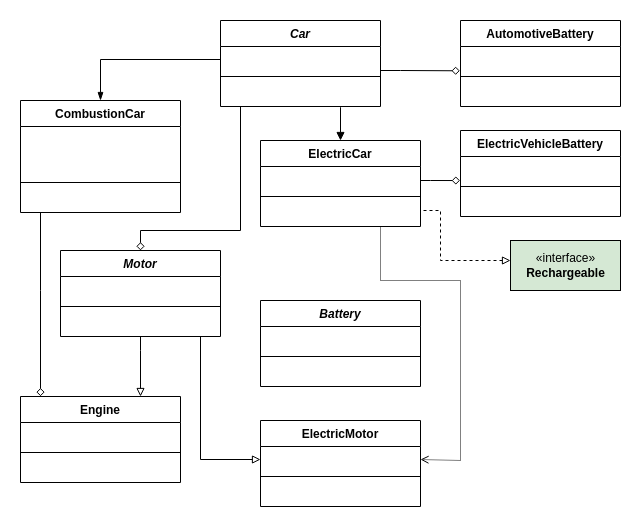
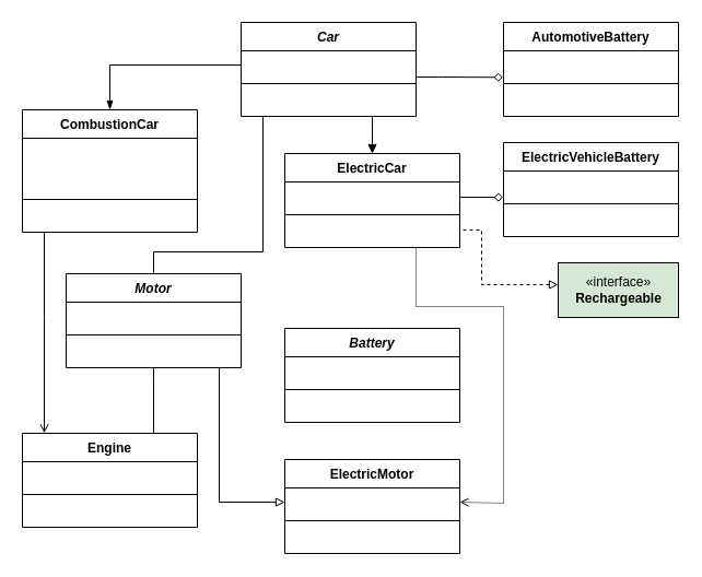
  <mxCell id="0" />
  <mxCell id="1" parent="0" />
- <mxCell id="2" style="edgeStyle=orthogonalEdgeStyle;rounded=0;orthogonalLoop=1;jettySize=auto;html=1;entryX=0.5;entryY=0;entryDx=0;entryDy=0;endArrow=diamond;endFill=0;" edge="1" parent="1" source="4" target="14"><mxGeometry relative="1" as="geometry"><Array as="points"><mxPoint x="240" y="230" /><mxPoint x="140" y="230" /></Array></mxGeometry></mxCell>
+ <mxCell id="2" style="edgeStyle=orthogonalEdgeStyle;rounded=0;orthogonalLoop=1;jettySize=auto;html=1;entryX=0.5;entryY=0;entryDx=0;entryDy=0;endArrow=none;endFill=0;" edge="1" parent="1" source="4" target="14"><mxGeometry relative="1" as="geometry"><Array as="points"><mxPoint x="240" y="230" /><mxPoint x="140" y="230" /></Array></mxGeometry></mxCell>
  <mxCell id="3" value="" style="edgeStyle=orthogonalEdgeStyle;rounded=0;orthogonalLoop=1;jettySize=auto;html=1;endArrow=diamond;endFill=0;entryX=-0.004;entryY=0.934;entryDx=0;entryDy=0;entryPerimeter=0;" edge="1" parent="1" source="4" target="42"><mxGeometry relative="1" as="geometry"><Array as="points"><mxPoint x="400" y="70" /><mxPoint x="400" y="70" /></Array></mxGeometry></mxCell>
  <mxCell id="4" value="Car" style="swimlane;fontStyle=3;align=center;verticalAlign=top;childLayout=stackLayout;horizontal=1;startSize=26;horizontalStack=0;resizeParent=1;resizeParentMax=0;resizeLast=0;collapsible=1;marginBottom=0;" vertex="1" parent="1"><mxGeometry x="220" y="20" width="160" height="86" as="geometry" /></mxCell>
  <mxCell id="5" value=" " style="text;strokeColor=none;fillColor=none;align=left;verticalAlign=top;spacingLeft=4;spacingRight=4;overflow=hidden;rotatable=0;points=[[0,0.5],[1,0.5]];portConstraint=eastwest;" vertex="1" parent="4"><mxGeometry y="26" width="160" height="26" as="geometry" /></mxCell>
  <mxCell id="6" value="" style="line;strokeWidth=1;fillColor=none;align=left;verticalAlign=middle;spacingTop=-1;spacingLeft=3;spacingRight=3;rotatable=0;labelPosition=right;points=[];portConstraint=eastwest;" vertex="1" parent="4"><mxGeometry y="52" width="160" height="8" as="geometry" /></mxCell>
  <mxCell id="7" value=" " style="text;strokeColor=none;fillColor=none;align=left;verticalAlign=top;spacingLeft=4;spacingRight=4;overflow=hidden;rotatable=0;points=[[0,0.5],[1,0.5]];portConstraint=eastwest;" vertex="1" parent="4"><mxGeometry y="60" width="160" height="26" as="geometry" /></mxCell>
  <mxCell id="8" value="Battery" style="swimlane;fontStyle=3;align=center;verticalAlign=top;childLayout=stackLayout;horizontal=1;startSize=26;horizontalStack=0;resizeParent=1;resizeParentMax=0;resizeLast=0;collapsible=1;marginBottom=0;" vertex="1" parent="1"><mxGeometry x="260" y="300" width="160" height="86" as="geometry" /></mxCell>
  <mxCell id="9" value=" " style="text;strokeColor=none;fillColor=none;align=left;verticalAlign=top;spacingLeft=4;spacingRight=4;overflow=hidden;rotatable=0;points=[[0,0.5],[1,0.5]];portConstraint=eastwest;" vertex="1" parent="8"><mxGeometry y="26" width="160" height="26" as="geometry" /></mxCell>
  <mxCell id="10" value="" style="line;strokeWidth=1;fillColor=none;align=left;verticalAlign=middle;spacingTop=-1;spacingLeft=3;spacingRight=3;rotatable=0;labelPosition=right;points=[];portConstraint=eastwest;" vertex="1" parent="8"><mxGeometry y="52" width="160" height="8" as="geometry" /></mxCell>
  <mxCell id="11" value=" " style="text;strokeColor=none;fillColor=none;align=left;verticalAlign=top;spacingLeft=4;spacingRight=4;overflow=hidden;rotatable=0;points=[[0,0.5],[1,0.5]];portConstraint=eastwest;" vertex="1" parent="8"><mxGeometry y="60" width="160" height="26" as="geometry" /></mxCell>
  <mxCell id="12" style="edgeStyle=orthogonalEdgeStyle;rounded=0;orthogonalLoop=1;jettySize=auto;html=1;endArrow=block;endFill=0;entryX=0;entryY=0.5;entryDx=0;entryDy=0;" edge="1" parent="1" source="14" target="23"><mxGeometry relative="1" as="geometry"><Array as="points"><mxPoint x="200" y="459" /></Array></mxGeometry></mxCell>
- <mxCell id="13" style="edgeStyle=orthogonalEdgeStyle;rounded=0;orthogonalLoop=1;jettySize=auto;html=1;endArrow=block;endFill=0;" edge="1" parent="1" source="14" target="18"><mxGeometry relative="1" as="geometry"><mxPoint x="90" y="360" as="targetPoint" /><Array as="points"><mxPoint x="140" y="350" /><mxPoint x="140" y="350" /></Array></mxGeometry></mxCell>
+ <mxCell id="13" style="edgeStyle=orthogonalEdgeStyle;rounded=0;orthogonalLoop=1;jettySize=auto;html=1;endArrow=none;endFill=0;" edge="1" parent="1" source="14" target="18"><mxGeometry relative="1" as="geometry"><mxPoint x="90" y="360" as="targetPoint" /><Array as="points"><mxPoint x="140" y="350" /><mxPoint x="140" y="350" /></Array></mxGeometry></mxCell>
  <mxCell id="14" value="Motor" style="swimlane;fontStyle=3;align=center;verticalAlign=top;childLayout=stackLayout;horizontal=1;startSize=26;horizontalStack=0;resizeParent=1;resizeParentMax=0;resizeLast=0;collapsible=1;marginBottom=0;" vertex="1" parent="1"><mxGeometry x="60" y="250" width="160" height="86" as="geometry" /></mxCell>
  <mxCell id="15" value=" " style="text;strokeColor=none;fillColor=none;align=left;verticalAlign=top;spacingLeft=4;spacingRight=4;overflow=hidden;rotatable=0;points=[[0,0.5],[1,0.5]];portConstraint=eastwest;" vertex="1" parent="14"><mxGeometry y="26" width="160" height="26" as="geometry" /></mxCell>
  <mxCell id="16" value="" style="line;strokeWidth=1;fillColor=none;align=left;verticalAlign=middle;spacingTop=-1;spacingLeft=3;spacingRight=3;rotatable=0;labelPosition=right;points=[];portConstraint=eastwest;" vertex="1" parent="14"><mxGeometry y="52" width="160" height="8" as="geometry" /></mxCell>
  <mxCell id="17" value=" " style="text;strokeColor=none;fillColor=none;align=left;verticalAlign=top;spacingLeft=4;spacingRight=4;overflow=hidden;rotatable=0;points=[[0,0.5],[1,0.5]];portConstraint=eastwest;" vertex="1" parent="14"><mxGeometry y="60" width="160" height="26" as="geometry" /></mxCell>
  <mxCell id="18" value="Engine" style="swimlane;fontStyle=1;align=center;verticalAlign=top;childLayout=stackLayout;horizontal=1;startSize=26;horizontalStack=0;resizeParent=1;resizeParentMax=0;resizeLast=0;collapsible=1;marginBottom=0;" vertex="1" parent="1"><mxGeometry x="20" y="396" width="160" height="86" as="geometry" /></mxCell>
  <mxCell id="19" value=" " style="text;strokeColor=none;fillColor=none;align=left;verticalAlign=top;spacingLeft=4;spacingRight=4;overflow=hidden;rotatable=0;points=[[0,0.5],[1,0.5]];portConstraint=eastwest;" vertex="1" parent="18"><mxGeometry y="26" width="160" height="26" as="geometry" /></mxCell>
  <mxCell id="20" value="" style="line;strokeWidth=1;fillColor=none;align=left;verticalAlign=middle;spacingTop=-1;spacingLeft=3;spacingRight=3;rotatable=0;labelPosition=right;points=[];portConstraint=eastwest;" vertex="1" parent="18"><mxGeometry y="52" width="160" height="8" as="geometry" /></mxCell>
  <mxCell id="21" value=" " style="text;strokeColor=none;fillColor=none;align=left;verticalAlign=top;spacingLeft=4;spacingRight=4;overflow=hidden;rotatable=0;points=[[0,0.5],[1,0.5]];portConstraint=eastwest;" vertex="1" parent="18"><mxGeometry y="60" width="160" height="26" as="geometry" /></mxCell>
  <mxCell id="22" value="ElectricMotor" style="swimlane;fontStyle=1;align=center;verticalAlign=top;childLayout=stackLayout;horizontal=1;startSize=26;horizontalStack=0;resizeParent=1;resizeParentMax=0;resizeLast=0;collapsible=1;marginBottom=0;" vertex="1" parent="1"><mxGeometry x="260" y="420" width="160" height="86" as="geometry" /></mxCell>
  <mxCell id="23" value=" " style="text;strokeColor=none;fillColor=none;align=left;verticalAlign=top;spacingLeft=4;spacingRight=4;overflow=hidden;rotatable=0;points=[[0,0.5],[1,0.5]];portConstraint=eastwest;" vertex="1" parent="22"><mxGeometry y="26" width="160" height="26" as="geometry" /></mxCell>
  <mxCell id="24" value="" style="line;strokeWidth=1;fillColor=none;align=left;verticalAlign=middle;spacingTop=-1;spacingLeft=3;spacingRight=3;rotatable=0;labelPosition=right;points=[];portConstraint=eastwest;" vertex="1" parent="22"><mxGeometry y="52" width="160" height="8" as="geometry" /></mxCell>
  <mxCell id="25" value=" " style="text;strokeColor=none;fillColor=none;align=left;verticalAlign=top;spacingLeft=4;spacingRight=4;overflow=hidden;rotatable=0;points=[[0,0.5],[1,0.5]];portConstraint=eastwest;" vertex="1" parent="22"><mxGeometry y="60" width="160" height="26" as="geometry" /></mxCell>
  <mxCell id="26" style="edgeStyle=orthogonalEdgeStyle;rounded=0;orthogonalLoop=1;jettySize=auto;html=1;endArrow=open;endFill=0;entryX=1;entryY=0.5;entryDx=0;entryDy=0;dashed=1;dashPattern=1 1;" edge="1" parent="1" source="46" target="23"><mxGeometry relative="1" as="geometry"><mxPoint x="560" y="535.714" as="targetPoint" /><Array as="points"><mxPoint x="380" y="280" /><mxPoint x="460" y="280" /><mxPoint x="460" y="460" /><mxPoint x="420" y="460" /></Array></mxGeometry></mxCell>
  <mxCell id="27" style="edgeStyle=orthogonalEdgeStyle;rounded=0;orthogonalLoop=1;jettySize=auto;html=1;endArrow=diamond;endFill=0;entryX=-0.003;entryY=0.925;entryDx=0;entryDy=0;entryPerimeter=0;" edge="1" parent="1" source="46" target="38"><mxGeometry relative="1" as="geometry"><mxPoint x="440" y="210" as="targetPoint" /><Array as="points"><mxPoint x="430" y="180" /><mxPoint x="430" y="180" /></Array></mxGeometry></mxCell>
  <mxCell id="28" style="edgeStyle=orthogonalEdgeStyle;rounded=0;orthogonalLoop=1;jettySize=auto;html=1;endArrow=block;endFill=1;" edge="1" parent="1" target="46"><mxGeometry relative="1" as="geometry"><mxPoint x="340" y="110" as="sourcePoint" /><Array as="points"><mxPoint x="340" y="107" /><mxPoint x="340" y="140" /><mxPoint x="380" y="140" /></Array></mxGeometry></mxCell>
  <mxCell id="29" value="«interface»&lt;br&gt;&lt;span style=&quot;font-weight: 700;&quot;&gt;Rechargeable&lt;/span&gt;" style="html=1;fillColor=#d5e8d4;" vertex="1" parent="1"><mxGeometry x="510" y="240" width="110" height="50" as="geometry" /></mxCell>
  <mxCell id="30" style="edgeStyle=orthogonalEdgeStyle;rounded=0;orthogonalLoop=1;jettySize=auto;html=1;dashed=1;endArrow=block;endFill=0;exitX=1;exitY=0.5;exitDx=0;exitDy=0;" edge="1" parent="1" source="49"><mxGeometry relative="1" as="geometry"><mxPoint x="510" y="260" as="targetPoint" /><Array as="points"><mxPoint x="420" y="210" /><mxPoint x="440" y="210" /><mxPoint x="440" y="260" /><mxPoint x="510" y="260" /></Array></mxGeometry></mxCell>
- <mxCell id="31" style="edgeStyle=orthogonalEdgeStyle;rounded=0;orthogonalLoop=1;jettySize=auto;html=1;endArrow=diamond;endFill=0;entryX=0.125;entryY=-0.002;entryDx=0;entryDy=0;entryPerimeter=0;" edge="1" parent="1" source="32" target="18"><mxGeometry relative="1" as="geometry"><mxPoint x="40" y="390" as="targetPoint" /><Array as="points"><mxPoint x="40" y="290" /><mxPoint x="40" y="290" /></Array></mxGeometry></mxCell>
+ <mxCell id="31" style="edgeStyle=orthogonalEdgeStyle;rounded=0;orthogonalLoop=1;jettySize=auto;html=1;endArrow=open;endFill=0;entryX=0.125;entryY=-0.002;entryDx=0;entryDy=0;entryPerimeter=0;" edge="1" parent="1" source="32" target="18"><mxGeometry relative="1" as="geometry"><mxPoint x="40" y="390" as="targetPoint" /><Array as="points"><mxPoint x="40" y="290" /><mxPoint x="40" y="290" /></Array></mxGeometry></mxCell>
  <mxCell id="32" value="CombustionCar" style="swimlane;fontStyle=1;align=center;verticalAlign=top;childLayout=stackLayout;horizontal=1;startSize=26;horizontalStack=0;resizeParent=1;resizeParentMax=0;resizeLast=0;collapsible=1;marginBottom=0;" vertex="1" parent="1"><mxGeometry x="20" y="100" width="160" height="112" as="geometry" /></mxCell>
  <mxCell id="33" value=" " style="text;strokeColor=none;fillColor=none;align=left;verticalAlign=top;spacingLeft=4;spacingRight=4;overflow=hidden;rotatable=0;points=[[0,0.5],[1,0.5]];portConstraint=eastwest;" vertex="1" parent="32"><mxGeometry y="26" width="160" height="26" as="geometry" /></mxCell>
  <mxCell id="34" value=" " style="text;strokeColor=none;fillColor=none;align=left;verticalAlign=top;spacingLeft=4;spacingRight=4;overflow=hidden;rotatable=0;points=[[0,0.5],[1,0.5]];portConstraint=eastwest;" vertex="1" parent="32"><mxGeometry y="52" width="160" height="26" as="geometry" /></mxCell>
  <mxCell id="35" value="" style="line;strokeWidth=1;fillColor=none;align=left;verticalAlign=middle;spacingTop=-1;spacingLeft=3;spacingRight=3;rotatable=0;labelPosition=right;points=[];portConstraint=eastwest;" vertex="1" parent="32"><mxGeometry y="78" width="160" height="8" as="geometry" /></mxCell>
  <mxCell id="36" value=" " style="text;strokeColor=none;fillColor=none;align=left;verticalAlign=top;spacingLeft=4;spacingRight=4;overflow=hidden;rotatable=0;points=[[0,0.5],[1,0.5]];portConstraint=eastwest;" vertex="1" parent="32"><mxGeometry y="86" width="160" height="26" as="geometry" /></mxCell>
  <mxCell id="37" value="ElectricVehicleBattery" style="swimlane;fontStyle=1;align=center;verticalAlign=top;childLayout=stackLayout;horizontal=1;startSize=26;horizontalStack=0;resizeParent=1;resizeParentMax=0;resizeLast=0;collapsible=1;marginBottom=0;" vertex="1" parent="1"><mxGeometry x="460" y="130" width="160" height="86" as="geometry" /></mxCell>
  <mxCell id="38" value=" " style="text;strokeColor=none;fillColor=none;align=left;verticalAlign=top;spacingLeft=4;spacingRight=4;overflow=hidden;rotatable=0;points=[[0,0.5],[1,0.5]];portConstraint=eastwest;" vertex="1" parent="37"><mxGeometry y="26" width="160" height="26" as="geometry" /></mxCell>
  <mxCell id="39" value="" style="line;strokeWidth=1;fillColor=none;align=left;verticalAlign=middle;spacingTop=-1;spacingLeft=3;spacingRight=3;rotatable=0;labelPosition=right;points=[];portConstraint=eastwest;" vertex="1" parent="37"><mxGeometry y="52" width="160" height="8" as="geometry" /></mxCell>
  <mxCell id="40" value=" " style="text;strokeColor=none;fillColor=none;align=left;verticalAlign=top;spacingLeft=4;spacingRight=4;overflow=hidden;rotatable=0;points=[[0,0.5],[1,0.5]];portConstraint=eastwest;" vertex="1" parent="37"><mxGeometry y="60" width="160" height="26" as="geometry" /></mxCell>
  <mxCell id="41" value="AutomotiveBattery" style="swimlane;fontStyle=1;align=center;verticalAlign=top;childLayout=stackLayout;horizontal=1;startSize=26;horizontalStack=0;resizeParent=1;resizeParentMax=0;resizeLast=0;collapsible=1;marginBottom=0;" vertex="1" parent="1"><mxGeometry x="460" y="20" width="160" height="86" as="geometry" /></mxCell>
  <mxCell id="42" value=" " style="text;strokeColor=none;fillColor=none;align=left;verticalAlign=top;spacingLeft=4;spacingRight=4;overflow=hidden;rotatable=0;points=[[0,0.5],[1,0.5]];portConstraint=eastwest;" vertex="1" parent="41"><mxGeometry y="26" width="160" height="26" as="geometry" /></mxCell>
  <mxCell id="43" value="" style="line;strokeWidth=1;fillColor=none;align=left;verticalAlign=middle;spacingTop=-1;spacingLeft=3;spacingRight=3;rotatable=0;labelPosition=right;points=[];portConstraint=eastwest;" vertex="1" parent="41"><mxGeometry y="52" width="160" height="8" as="geometry" /></mxCell>
  <mxCell id="44" value=" " style="text;strokeColor=none;fillColor=none;align=left;verticalAlign=top;spacingLeft=4;spacingRight=4;overflow=hidden;rotatable=0;points=[[0,0.5],[1,0.5]];portConstraint=eastwest;" vertex="1" parent="41"><mxGeometry y="60" width="160" height="26" as="geometry" /></mxCell>
  <mxCell id="45" style="edgeStyle=orthogonalEdgeStyle;rounded=0;orthogonalLoop=1;jettySize=auto;html=1;endArrow=blockThin;endFill=1;entryX=0.5;entryY=0;entryDx=0;entryDy=0;" edge="1" parent="1" source="5" target="32"><mxGeometry relative="1" as="geometry"><mxPoint x="420" y="200" as="targetPoint" /></mxGeometry></mxCell>
  <mxCell id="46" value="ElectricCar" style="swimlane;fontStyle=1;align=center;verticalAlign=top;childLayout=stackLayout;horizontal=1;startSize=26;horizontalStack=0;resizeParent=1;resizeParentMax=0;resizeLast=0;collapsible=1;marginBottom=0;" vertex="1" parent="1"><mxGeometry x="260" y="140" width="160" height="86" as="geometry" /></mxCell>
  <mxCell id="47" value=" " style="text;strokeColor=none;fillColor=none;align=left;verticalAlign=top;spacingLeft=4;spacingRight=4;overflow=hidden;rotatable=0;points=[[0,0.5],[1,0.5]];portConstraint=eastwest;" vertex="1" parent="46"><mxGeometry y="26" width="160" height="26" as="geometry" /></mxCell>
  <mxCell id="48" value="" style="line;strokeWidth=1;fillColor=none;align=left;verticalAlign=middle;spacingTop=-1;spacingLeft=3;spacingRight=3;rotatable=0;labelPosition=right;points=[];portConstraint=eastwest;" vertex="1" parent="46"><mxGeometry y="52" width="160" height="8" as="geometry" /></mxCell>
  <mxCell id="49" value=" " style="text;strokeColor=none;fillColor=none;align=left;verticalAlign=top;spacingLeft=4;spacingRight=4;overflow=hidden;rotatable=0;points=[[0,0.5],[1,0.5]];portConstraint=eastwest;" vertex="1" parent="46"><mxGeometry y="60" width="160" height="26" as="geometry" /></mxCell>
